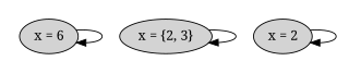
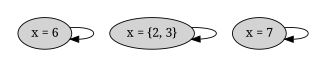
  strict digraph {
    nodesep=0.35
    fontname="Noto Serif"
    node [style=filled fontname="Noto Serif"]
    edge [color=black fontcolor=black fontname="Noto Serif"]
-   n1 [label="x = 2"]
+   n1 [label="x = 7"]
    n2 [label="x = {2, 3}"]
    n3 [label="x = 6"]
    subgraph cluster_1 {
      color=white
      subgraph sub_2 {
        color=white
        rank=same
        n1
        n2
        n3
      }
    }
    n1 -> n1
    n2 -> n2
    n3 -> n3
  }
